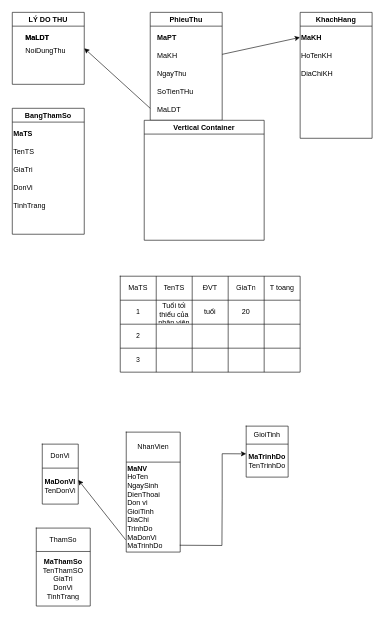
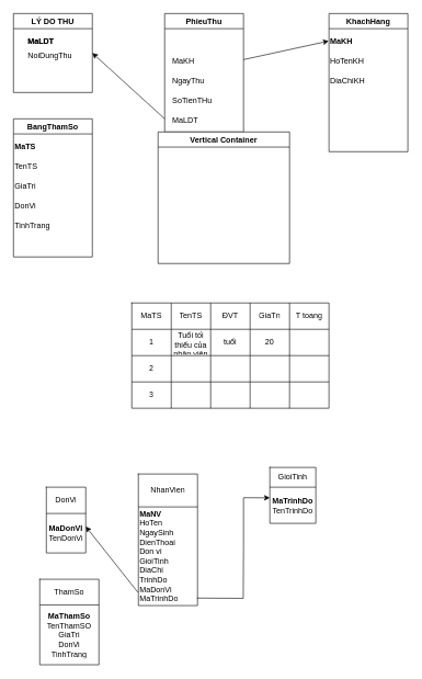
  <mxCell id="0" />
  <mxCell id="1" parent="0" />
  <mxCell id="2" value="LÝ DO THU" style="swimlane;whiteSpace=wrap;html=1;startSize=23;" vertex="1" parent="1"><mxGeometry x="20" y="20" width="120" height="120" as="geometry" /></mxCell>
  <mxCell id="3" value="MaLDT" style="text;html=1;align=left;verticalAlign=middle;resizable=0;points=[];autosize=1;strokeColor=none;fillColor=none;" vertex="1" parent="2"><mxGeometry x="20" y="28" width="60" height="30" as="geometry" /></mxCell>
  <mxCell id="4" value="NoiDungThu" style="text;html=1;align=left;verticalAlign=middle;resizable=0;points=[];autosize=1;strokeColor=none;fillColor=none;" vertex="1" parent="2"><mxGeometry x="20" y="50" width="90" height="30" as="geometry" /></mxCell>
  <mxCell id="5" value="BangThamSo" style="swimlane;whiteSpace=wrap;html=1;" vertex="1" parent="1"><mxGeometry x="20" y="180" width="120" height="210" as="geometry" /></mxCell>
  <mxCell id="6" value="&lt;b&gt;MaTS&lt;/b&gt;" style="text;html=1;align=left;verticalAlign=middle;resizable=0;points=[];autosize=1;strokeColor=none;fillColor=none;" vertex="1" parent="5"><mxGeometry y="28" width="60" height="30" as="geometry" /></mxCell>
  <mxCell id="7" value="TenTS" style="text;html=1;align=left;verticalAlign=middle;resizable=0;points=[];autosize=1;strokeColor=none;fillColor=none;" vertex="1" parent="5"><mxGeometry y="58" width="60" height="30" as="geometry" /></mxCell>
  <mxCell id="8" value="GiaTri" style="text;html=1;align=left;verticalAlign=middle;resizable=0;points=[];autosize=1;strokeColor=none;fillColor=none;" vertex="1" parent="5"><mxGeometry y="88" width="60" height="30" as="geometry" /></mxCell>
  <mxCell id="9" value="DonVi" style="text;html=1;align=left;verticalAlign=middle;resizable=0;points=[];autosize=1;strokeColor=none;fillColor=none;" vertex="1" parent="5"><mxGeometry y="118" width="60" height="30" as="geometry" /></mxCell>
  <mxCell id="10" value="TinhTrang" style="text;html=1;align=left;verticalAlign=middle;resizable=0;points=[];autosize=1;strokeColor=none;fillColor=none;" vertex="1" parent="5"><mxGeometry y="148" width="80" height="30" as="geometry" /></mxCell>
  <mxCell id="11" value="PhieuThu" style="swimlane;whiteSpace=wrap;html=1;startSize=23;" vertex="1" parent="1"><mxGeometry x="250" y="20" width="120" height="180" as="geometry" /></mxCell>
- <mxCell id="12" value="&lt;b&gt;MaPT&lt;/b&gt;" style="text;html=1;align=left;verticalAlign=middle;resizable=0;points=[];autosize=1;strokeColor=none;fillColor=none;" vertex="1" parent="11"><mxGeometry x="10" y="28" width="60" height="30" as="geometry" /></mxCell>
  <mxCell id="13" value="MaKH" style="text;html=1;align=left;verticalAlign=middle;resizable=0;points=[];autosize=1;strokeColor=none;fillColor=none;" vertex="1" parent="11"><mxGeometry x="10" y="58" width="60" height="30" as="geometry" /></mxCell>
  <mxCell id="14" value="NgayThu" style="text;html=1;align=left;verticalAlign=middle;resizable=0;points=[];autosize=1;strokeColor=none;fillColor=none;" vertex="1" parent="11"><mxGeometry x="10" y="88" width="70" height="30" as="geometry" /></mxCell>
  <mxCell id="15" value="SoTienTHu" style="text;html=1;align=left;verticalAlign=middle;resizable=0;points=[];autosize=1;strokeColor=none;fillColor=none;" vertex="1" parent="11"><mxGeometry x="10" y="118" width="80" height="30" as="geometry" /></mxCell>
  <mxCell id="16" value="MaLDT" style="text;html=1;align=left;verticalAlign=middle;resizable=0;points=[];autosize=1;strokeColor=none;fillColor=none;" vertex="1" parent="11"><mxGeometry x="10" y="148" width="60" height="30" as="geometry" /></mxCell>
  <mxCell id="17" value="&lt;b&gt;MaLDT&lt;/b&gt;" style="text;html=1;align=left;verticalAlign=middle;resizable=0;points=[];autosize=1;strokeColor=none;fillColor=none;" vertex="1" parent="1"><mxGeometry x="40" y="48" width="60" height="30" as="geometry" /></mxCell>
  <mxCell id="18" value="KhachHang" style="swimlane;whiteSpace=wrap;html=1;" vertex="1" parent="1"><mxGeometry x="500" y="20" width="120" height="210" as="geometry" /></mxCell>
  <mxCell id="19" value="&lt;b&gt;MaKH&lt;/b&gt;" style="text;html=1;align=left;verticalAlign=middle;resizable=0;points=[];autosize=1;strokeColor=none;fillColor=none;" vertex="1" parent="18"><mxGeometry y="28" width="60" height="30" as="geometry" /></mxCell>
  <mxCell id="20" value="HoTenKH" style="text;html=1;align=left;verticalAlign=middle;resizable=0;points=[];autosize=1;strokeColor=none;fillColor=none;" vertex="1" parent="18"><mxGeometry y="58" width="70" height="30" as="geometry" /></mxCell>
  <mxCell id="21" value="DiaChiKH" style="text;html=1;align=left;verticalAlign=middle;resizable=0;points=[];autosize=1;strokeColor=none;fillColor=none;" vertex="1" parent="18"><mxGeometry y="88" width="80" height="30" as="geometry" /></mxCell>
  <mxCell id="22" value="" style="endArrow=classic;html=1;rounded=0;entryX=1;entryY=0.5;entryDx=0;entryDy=0;" edge="1" parent="1" target="2"><mxGeometry width="50" height="50" relative="1" as="geometry"><mxPoint x="250" y="180" as="sourcePoint" /><mxPoint x="370" y="180" as="targetPoint" /></mxGeometry></mxCell>
  <mxCell id="23" value="" style="endArrow=classic;html=1;rounded=0;entryX=-0.007;entryY=0.46;entryDx=0;entryDy=0;entryPerimeter=0;" edge="1" parent="1" target="19"><mxGeometry width="50" height="50" relative="1" as="geometry"><mxPoint x="370" y="90" as="sourcePoint" /><mxPoint x="370" y="180" as="targetPoint" /></mxGeometry></mxCell>
  <mxCell id="24" value="" style="shape=table;startSize=0;container=1;collapsible=0;childLayout=tableLayout;" vertex="1" parent="1"><mxGeometry x="200" y="460" width="300" height="160" as="geometry" /></mxCell>
  <mxCell id="25" value="" style="shape=tableRow;horizontal=0;startSize=0;swimlaneHead=0;swimlaneBody=0;strokeColor=inherit;top=0;left=0;bottom=0;right=0;collapsible=0;dropTarget=0;fillColor=none;points=[[0,0.5],[1,0.5]];portConstraint=eastwest;" vertex="1" parent="24"><mxGeometry width="300" height="40" as="geometry" /></mxCell>
  <mxCell id="26" value="MaTS" style="shape=partialRectangle;html=1;whiteSpace=wrap;connectable=0;strokeColor=inherit;overflow=hidden;fillColor=none;top=0;left=0;bottom=0;right=0;pointerEvents=1;" vertex="1" parent="25"><mxGeometry width="60" height="40" as="geometry"><mxRectangle width="60" height="40" as="alternateBounds" /></mxGeometry></mxCell>
  <mxCell id="27" value="TenTS" style="shape=partialRectangle;html=1;whiteSpace=wrap;connectable=0;strokeColor=inherit;overflow=hidden;fillColor=none;top=0;left=0;bottom=0;right=0;pointerEvents=1;" vertex="1" parent="25"><mxGeometry x="60" width="60" height="40" as="geometry"><mxRectangle width="60" height="40" as="alternateBounds" /></mxGeometry></mxCell>
  <mxCell id="28" value="ĐVT" style="shape=partialRectangle;html=1;whiteSpace=wrap;connectable=0;strokeColor=inherit;overflow=hidden;fillColor=none;top=0;left=0;bottom=0;right=0;pointerEvents=1;" vertex="1" parent="25"><mxGeometry x="120" width="60" height="40" as="geometry"><mxRectangle width="60" height="40" as="alternateBounds" /></mxGeometry></mxCell>
  <mxCell id="29" value="GiaTn" style="shape=partialRectangle;html=1;whiteSpace=wrap;connectable=0;strokeColor=inherit;overflow=hidden;fillColor=none;top=0;left=0;bottom=0;right=0;pointerEvents=1;" vertex="1" parent="25"><mxGeometry x="180" width="60" height="40" as="geometry"><mxRectangle width="60" height="40" as="alternateBounds" /></mxGeometry></mxCell>
  <mxCell id="30" value="T toang" style="shape=partialRectangle;html=1;whiteSpace=wrap;connectable=0;strokeColor=inherit;overflow=hidden;fillColor=none;top=0;left=0;bottom=0;right=0;pointerEvents=1;" vertex="1" parent="25"><mxGeometry x="240" width="60" height="40" as="geometry"><mxRectangle width="60" height="40" as="alternateBounds" /></mxGeometry></mxCell>
  <mxCell id="31" value="" style="shape=tableRow;horizontal=0;startSize=0;swimlaneHead=0;swimlaneBody=0;strokeColor=inherit;top=0;left=0;bottom=0;right=0;collapsible=0;dropTarget=0;fillColor=none;points=[[0,0.5],[1,0.5]];portConstraint=eastwest;" vertex="1" parent="24"><mxGeometry y="40" width="300" height="40" as="geometry" /></mxCell>
  <mxCell id="32" value="1" style="shape=partialRectangle;html=1;whiteSpace=wrap;connectable=0;strokeColor=inherit;overflow=hidden;fillColor=none;top=0;left=0;bottom=0;right=0;pointerEvents=1;" vertex="1" parent="31"><mxGeometry width="60" height="40" as="geometry"><mxRectangle width="60" height="40" as="alternateBounds" /></mxGeometry></mxCell>
  <mxCell id="33" value="Tuổi tối thiểu của nhân viên nam" style="shape=partialRectangle;html=1;whiteSpace=wrap;connectable=0;strokeColor=inherit;overflow=hidden;fillColor=none;top=0;left=0;bottom=0;right=0;pointerEvents=1;" vertex="1" parent="31"><mxGeometry x="60" width="60" height="40" as="geometry"><mxRectangle width="60" height="40" as="alternateBounds" /></mxGeometry></mxCell>
  <mxCell id="34" value="tuổi" style="shape=partialRectangle;html=1;whiteSpace=wrap;connectable=0;strokeColor=inherit;overflow=hidden;fillColor=none;top=0;left=0;bottom=0;right=0;pointerEvents=1;" vertex="1" parent="31"><mxGeometry x="120" width="60" height="40" as="geometry"><mxRectangle width="60" height="40" as="alternateBounds" /></mxGeometry></mxCell>
  <mxCell id="35" value="20" style="shape=partialRectangle;html=1;whiteSpace=wrap;connectable=0;strokeColor=inherit;overflow=hidden;fillColor=none;top=0;left=0;bottom=0;right=0;pointerEvents=1;" vertex="1" parent="31"><mxGeometry x="180" width="60" height="40" as="geometry"><mxRectangle width="60" height="40" as="alternateBounds" /></mxGeometry></mxCell>
  <mxCell id="36" value="" style="shape=partialRectangle;html=1;whiteSpace=wrap;connectable=0;strokeColor=inherit;overflow=hidden;fillColor=none;top=0;left=0;bottom=0;right=0;pointerEvents=1;" vertex="1" parent="31"><mxGeometry x="240" width="60" height="40" as="geometry"><mxRectangle width="60" height="40" as="alternateBounds" /></mxGeometry></mxCell>
  <mxCell id="37" value="" style="shape=tableRow;horizontal=0;startSize=0;swimlaneHead=0;swimlaneBody=0;strokeColor=inherit;top=0;left=0;bottom=0;right=0;collapsible=0;dropTarget=0;fillColor=none;points=[[0,0.5],[1,0.5]];portConstraint=eastwest;" vertex="1" parent="24"><mxGeometry y="80" width="300" height="40" as="geometry" /></mxCell>
  <mxCell id="38" value="2" style="shape=partialRectangle;html=1;whiteSpace=wrap;connectable=0;strokeColor=inherit;overflow=hidden;fillColor=none;top=0;left=0;bottom=0;right=0;pointerEvents=1;" vertex="1" parent="37"><mxGeometry width="60" height="40" as="geometry"><mxRectangle width="60" height="40" as="alternateBounds" /></mxGeometry></mxCell>
  <mxCell id="39" value="" style="shape=partialRectangle;html=1;whiteSpace=wrap;connectable=0;strokeColor=inherit;overflow=hidden;fillColor=none;top=0;left=0;bottom=0;right=0;pointerEvents=1;" vertex="1" parent="37"><mxGeometry x="60" width="60" height="40" as="geometry"><mxRectangle width="60" height="40" as="alternateBounds" /></mxGeometry></mxCell>
  <mxCell id="40" value="" style="shape=partialRectangle;html=1;whiteSpace=wrap;connectable=0;strokeColor=inherit;overflow=hidden;fillColor=none;top=0;left=0;bottom=0;right=0;pointerEvents=1;" vertex="1" parent="37"><mxGeometry x="120" width="60" height="40" as="geometry"><mxRectangle width="60" height="40" as="alternateBounds" /></mxGeometry></mxCell>
  <mxCell id="41" value="" style="shape=partialRectangle;html=1;whiteSpace=wrap;connectable=0;strokeColor=inherit;overflow=hidden;fillColor=none;top=0;left=0;bottom=0;right=0;pointerEvents=1;" vertex="1" parent="37"><mxGeometry x="180" width="60" height="40" as="geometry"><mxRectangle width="60" height="40" as="alternateBounds" /></mxGeometry></mxCell>
  <mxCell id="42" value="" style="shape=partialRectangle;html=1;whiteSpace=wrap;connectable=0;strokeColor=inherit;overflow=hidden;fillColor=none;top=0;left=0;bottom=0;right=0;pointerEvents=1;" vertex="1" parent="37"><mxGeometry x="240" width="60" height="40" as="geometry"><mxRectangle width="60" height="40" as="alternateBounds" /></mxGeometry></mxCell>
  <mxCell id="43" value="" style="shape=tableRow;horizontal=0;startSize=0;swimlaneHead=0;swimlaneBody=0;strokeColor=inherit;top=0;left=0;bottom=0;right=0;collapsible=0;dropTarget=0;fillColor=none;points=[[0,0.5],[1,0.5]];portConstraint=eastwest;" vertex="1" parent="24"><mxGeometry y="120" width="300" height="40" as="geometry" /></mxCell>
  <mxCell id="44" value="3" style="shape=partialRectangle;html=1;whiteSpace=wrap;connectable=0;strokeColor=inherit;overflow=hidden;fillColor=none;top=0;left=0;bottom=0;right=0;pointerEvents=1;" vertex="1" parent="43"><mxGeometry width="60" height="40" as="geometry"><mxRectangle width="60" height="40" as="alternateBounds" /></mxGeometry></mxCell>
  <mxCell id="45" value="" style="shape=partialRectangle;html=1;whiteSpace=wrap;connectable=0;strokeColor=inherit;overflow=hidden;fillColor=none;top=0;left=0;bottom=0;right=0;pointerEvents=1;" vertex="1" parent="43"><mxGeometry x="60" width="60" height="40" as="geometry"><mxRectangle width="60" height="40" as="alternateBounds" /></mxGeometry></mxCell>
  <mxCell id="46" value="" style="shape=partialRectangle;html=1;whiteSpace=wrap;connectable=0;strokeColor=inherit;overflow=hidden;fillColor=none;top=0;left=0;bottom=0;right=0;pointerEvents=1;" vertex="1" parent="43"><mxGeometry x="120" width="60" height="40" as="geometry"><mxRectangle width="60" height="40" as="alternateBounds" /></mxGeometry></mxCell>
  <mxCell id="47" value="" style="shape=partialRectangle;html=1;whiteSpace=wrap;connectable=0;strokeColor=inherit;overflow=hidden;fillColor=none;top=0;left=0;bottom=0;right=0;pointerEvents=1;" vertex="1" parent="43"><mxGeometry x="180" width="60" height="40" as="geometry"><mxRectangle width="60" height="40" as="alternateBounds" /></mxGeometry></mxCell>
  <mxCell id="48" value="" style="shape=partialRectangle;html=1;whiteSpace=wrap;connectable=0;strokeColor=inherit;overflow=hidden;fillColor=none;top=0;left=0;bottom=0;right=0;pointerEvents=1;" vertex="1" parent="43"><mxGeometry x="240" width="60" height="40" as="geometry"><mxRectangle width="60" height="40" as="alternateBounds" /></mxGeometry></mxCell>
  <mxCell id="49" value="Vertical Container" style="swimlane;whiteSpace=wrap;html=1;" vertex="1" parent="1"><mxGeometry x="240" y="200" width="200" height="200" as="geometry" /></mxCell>
  <mxCell id="50" value="" style="shape=table;startSize=0;container=1;collapsible=0;childLayout=tableLayout;" vertex="1" parent="1"><mxGeometry x="210" y="720" width="90" height="200" as="geometry" /></mxCell>
  <mxCell id="51" value="" style="shape=tableRow;horizontal=0;startSize=0;swimlaneHead=0;swimlaneBody=0;strokeColor=inherit;top=0;left=0;bottom=0;right=0;collapsible=0;dropTarget=0;fillColor=none;points=[[0,0.5],[1,0.5]];portConstraint=eastwest;" vertex="1" parent="50"><mxGeometry width="90" height="50" as="geometry" /></mxCell>
  <mxCell id="52" value="NhanVien" style="shape=partialRectangle;html=1;whiteSpace=wrap;connectable=0;strokeColor=inherit;overflow=hidden;fillColor=none;top=0;left=0;bottom=0;right=0;pointerEvents=1;" vertex="1" parent="51"><mxGeometry width="90" height="50" as="geometry"><mxRectangle width="90" height="50" as="alternateBounds" /></mxGeometry></mxCell>
  <mxCell id="53" value="" style="shape=tableRow;horizontal=0;startSize=0;swimlaneHead=0;swimlaneBody=0;strokeColor=inherit;top=0;left=0;bottom=0;right=0;collapsible=0;dropTarget=0;fillColor=none;points=[[0,0.5],[1,0.5]];portConstraint=eastwest;" vertex="1" parent="50"><mxGeometry y="50" width="90" height="150" as="geometry" /></mxCell>
  <mxCell id="54" value="&lt;b&gt;MaNV&lt;/b&gt;&lt;br&gt;HoTen&lt;br&gt;NgaySinh&lt;br&gt;DienThoai&lt;br&gt;Don vi&lt;br&gt;GioiTinh&lt;br&gt;DiaChi&lt;br&gt;TrinhDo&lt;br&gt;MaDonVi&lt;br&gt;MaTrinhDo" style="shape=partialRectangle;html=1;whiteSpace=wrap;connectable=0;strokeColor=inherit;overflow=hidden;fillColor=none;top=0;left=0;bottom=0;right=0;pointerEvents=1;align=left;" vertex="1" parent="53"><mxGeometry width="90" height="150" as="geometry"><mxRectangle width="90" height="150" as="alternateBounds" /></mxGeometry></mxCell>
  <mxCell id="55" value="" style="shape=table;startSize=0;container=1;collapsible=0;childLayout=tableLayout;" vertex="1" parent="1"><mxGeometry x="70" y="740" width="60" height="100" as="geometry" /></mxCell>
  <mxCell id="56" value="" style="shape=tableRow;horizontal=0;startSize=0;swimlaneHead=0;swimlaneBody=0;strokeColor=inherit;top=0;left=0;bottom=0;right=0;collapsible=0;dropTarget=0;fillColor=none;points=[[0,0.5],[1,0.5]];portConstraint=eastwest;" vertex="1" parent="55"><mxGeometry width="60" height="40" as="geometry" /></mxCell>
  <mxCell id="57" value="DonVi" style="shape=partialRectangle;html=1;whiteSpace=wrap;connectable=0;strokeColor=inherit;overflow=hidden;fillColor=none;top=0;left=0;bottom=0;right=0;pointerEvents=1;" vertex="1" parent="56"><mxGeometry width="60" height="40" as="geometry"><mxRectangle width="60" height="40" as="alternateBounds" /></mxGeometry></mxCell>
  <mxCell id="58" value="" style="shape=tableRow;horizontal=0;startSize=0;swimlaneHead=0;swimlaneBody=0;strokeColor=inherit;top=0;left=0;bottom=0;right=0;collapsible=0;dropTarget=0;fillColor=none;points=[[0,0.5],[1,0.5]];portConstraint=eastwest;" vertex="1" parent="55"><mxGeometry y="40" width="60" height="60" as="geometry" /></mxCell>
  <mxCell id="59" value="&lt;b&gt;MaDonVI&lt;/b&gt;&lt;br&gt;TenDonVi" style="shape=partialRectangle;html=1;whiteSpace=wrap;connectable=0;strokeColor=inherit;overflow=hidden;fillColor=none;top=0;left=0;bottom=0;right=0;pointerEvents=1;" vertex="1" parent="58"><mxGeometry width="60" height="60" as="geometry"><mxRectangle width="60" height="60" as="alternateBounds" /></mxGeometry></mxCell>
  <mxCell id="60" value="" style="shape=table;startSize=0;container=1;collapsible=0;childLayout=tableLayout;" vertex="1" parent="1"><mxGeometry x="60" y="880" width="90" height="130" as="geometry" /></mxCell>
  <mxCell id="61" value="" style="shape=tableRow;horizontal=0;startSize=0;swimlaneHead=0;swimlaneBody=0;strokeColor=inherit;top=0;left=0;bottom=0;right=0;collapsible=0;dropTarget=0;fillColor=none;points=[[0,0.5],[1,0.5]];portConstraint=eastwest;" vertex="1" parent="60"><mxGeometry width="90" height="39" as="geometry" /></mxCell>
  <mxCell id="62" value="ThamSo" style="shape=partialRectangle;html=1;whiteSpace=wrap;connectable=0;strokeColor=inherit;overflow=hidden;fillColor=none;top=0;left=0;bottom=0;right=0;pointerEvents=1;" vertex="1" parent="61"><mxGeometry width="90" height="39" as="geometry"><mxRectangle width="90" height="39" as="alternateBounds" /></mxGeometry></mxCell>
  <mxCell id="63" value="" style="shape=tableRow;horizontal=0;startSize=0;swimlaneHead=0;swimlaneBody=0;strokeColor=inherit;top=0;left=0;bottom=0;right=0;collapsible=0;dropTarget=0;fillColor=none;points=[[0,0.5],[1,0.5]];portConstraint=eastwest;" vertex="1" parent="60"><mxGeometry y="39" width="90" height="91" as="geometry" /></mxCell>
  <mxCell id="64" value="&lt;b&gt;MaThamSo&lt;/b&gt;&lt;br&gt;TenThamSO&lt;br&gt;GiaTri&lt;br&gt;DonVi&lt;br&gt;TinhTrang" style="shape=partialRectangle;html=1;whiteSpace=wrap;connectable=0;strokeColor=inherit;overflow=hidden;fillColor=none;top=0;left=0;bottom=0;right=0;pointerEvents=1;" vertex="1" parent="63"><mxGeometry width="90" height="91" as="geometry"><mxRectangle width="90" height="91" as="alternateBounds" /></mxGeometry></mxCell>
  <mxCell id="65" value="" style="endArrow=classic;html=1;rounded=0;exitX=0.996;exitY=0.924;exitDx=0;exitDy=0;exitPerimeter=0;entryX=0.006;entryY=0.295;entryDx=0;entryDy=0;entryPerimeter=0;" edge="1" parent="1"><mxGeometry width="50" height="50" relative="1" as="geometry"><mxPoint x="299.22" y="908.6" as="sourcePoint" /><mxPoint x="410" y="756.225" as="targetPoint" /><Array as="points"><mxPoint x="369.58" y="909" /><mxPoint x="370" y="830" /><mxPoint x="370" y="756" /></Array></mxGeometry></mxCell>
  <mxCell id="66" value="" style="endArrow=classic;html=1;rounded=0;entryX=1;entryY=0.33;entryDx=0;entryDy=0;entryPerimeter=0;exitX=-0.009;exitY=0.865;exitDx=0;exitDy=0;exitPerimeter=0;" edge="1" parent="1" source="53" target="58"><mxGeometry width="50" height="50" relative="1" as="geometry"><mxPoint x="20" y="910" as="sourcePoint" /><mxPoint x="370" y="810" as="targetPoint" /></mxGeometry></mxCell>
  <mxCell id="67" value="" style="shape=table;startSize=0;container=1;collapsible=0;childLayout=tableLayout;" vertex="1" parent="1"><mxGeometry x="410" y="710" width="70" height="85" as="geometry" /></mxCell>
  <mxCell id="68" value="" style="shape=tableRow;horizontal=0;startSize=0;swimlaneHead=0;swimlaneBody=0;strokeColor=inherit;top=0;left=0;bottom=0;right=0;collapsible=0;dropTarget=0;fillColor=none;points=[[0,0.5],[1,0.5]];portConstraint=eastwest;" vertex="1" parent="67"><mxGeometry width="70" height="30" as="geometry" /></mxCell>
  <mxCell id="69" value="GioiTinh" style="shape=partialRectangle;html=1;whiteSpace=wrap;connectable=0;strokeColor=inherit;overflow=hidden;fillColor=none;top=0;left=0;bottom=0;right=0;pointerEvents=1;" vertex="1" parent="68"><mxGeometry width="70" height="30" as="geometry"><mxRectangle width="70" height="30" as="alternateBounds" /></mxGeometry></mxCell>
  <mxCell id="70" value="" style="shape=tableRow;horizontal=0;startSize=0;swimlaneHead=0;swimlaneBody=0;strokeColor=inherit;top=0;left=0;bottom=0;right=0;collapsible=0;dropTarget=0;fillColor=none;points=[[0,0.5],[1,0.5]];portConstraint=eastwest;" vertex="1" parent="67"><mxGeometry y="30" width="70" height="55" as="geometry" /></mxCell>
  <mxCell id="71" value="&lt;b&gt;MaTrinhDo&lt;/b&gt;&lt;br&gt;TenTrinhDo" style="shape=partialRectangle;html=1;whiteSpace=wrap;connectable=0;strokeColor=inherit;overflow=hidden;fillColor=none;top=0;left=0;bottom=0;right=0;pointerEvents=1;" vertex="1" parent="70"><mxGeometry width="70" height="55" as="geometry"><mxRectangle width="70" height="55" as="alternateBounds" /></mxGeometry></mxCell>
